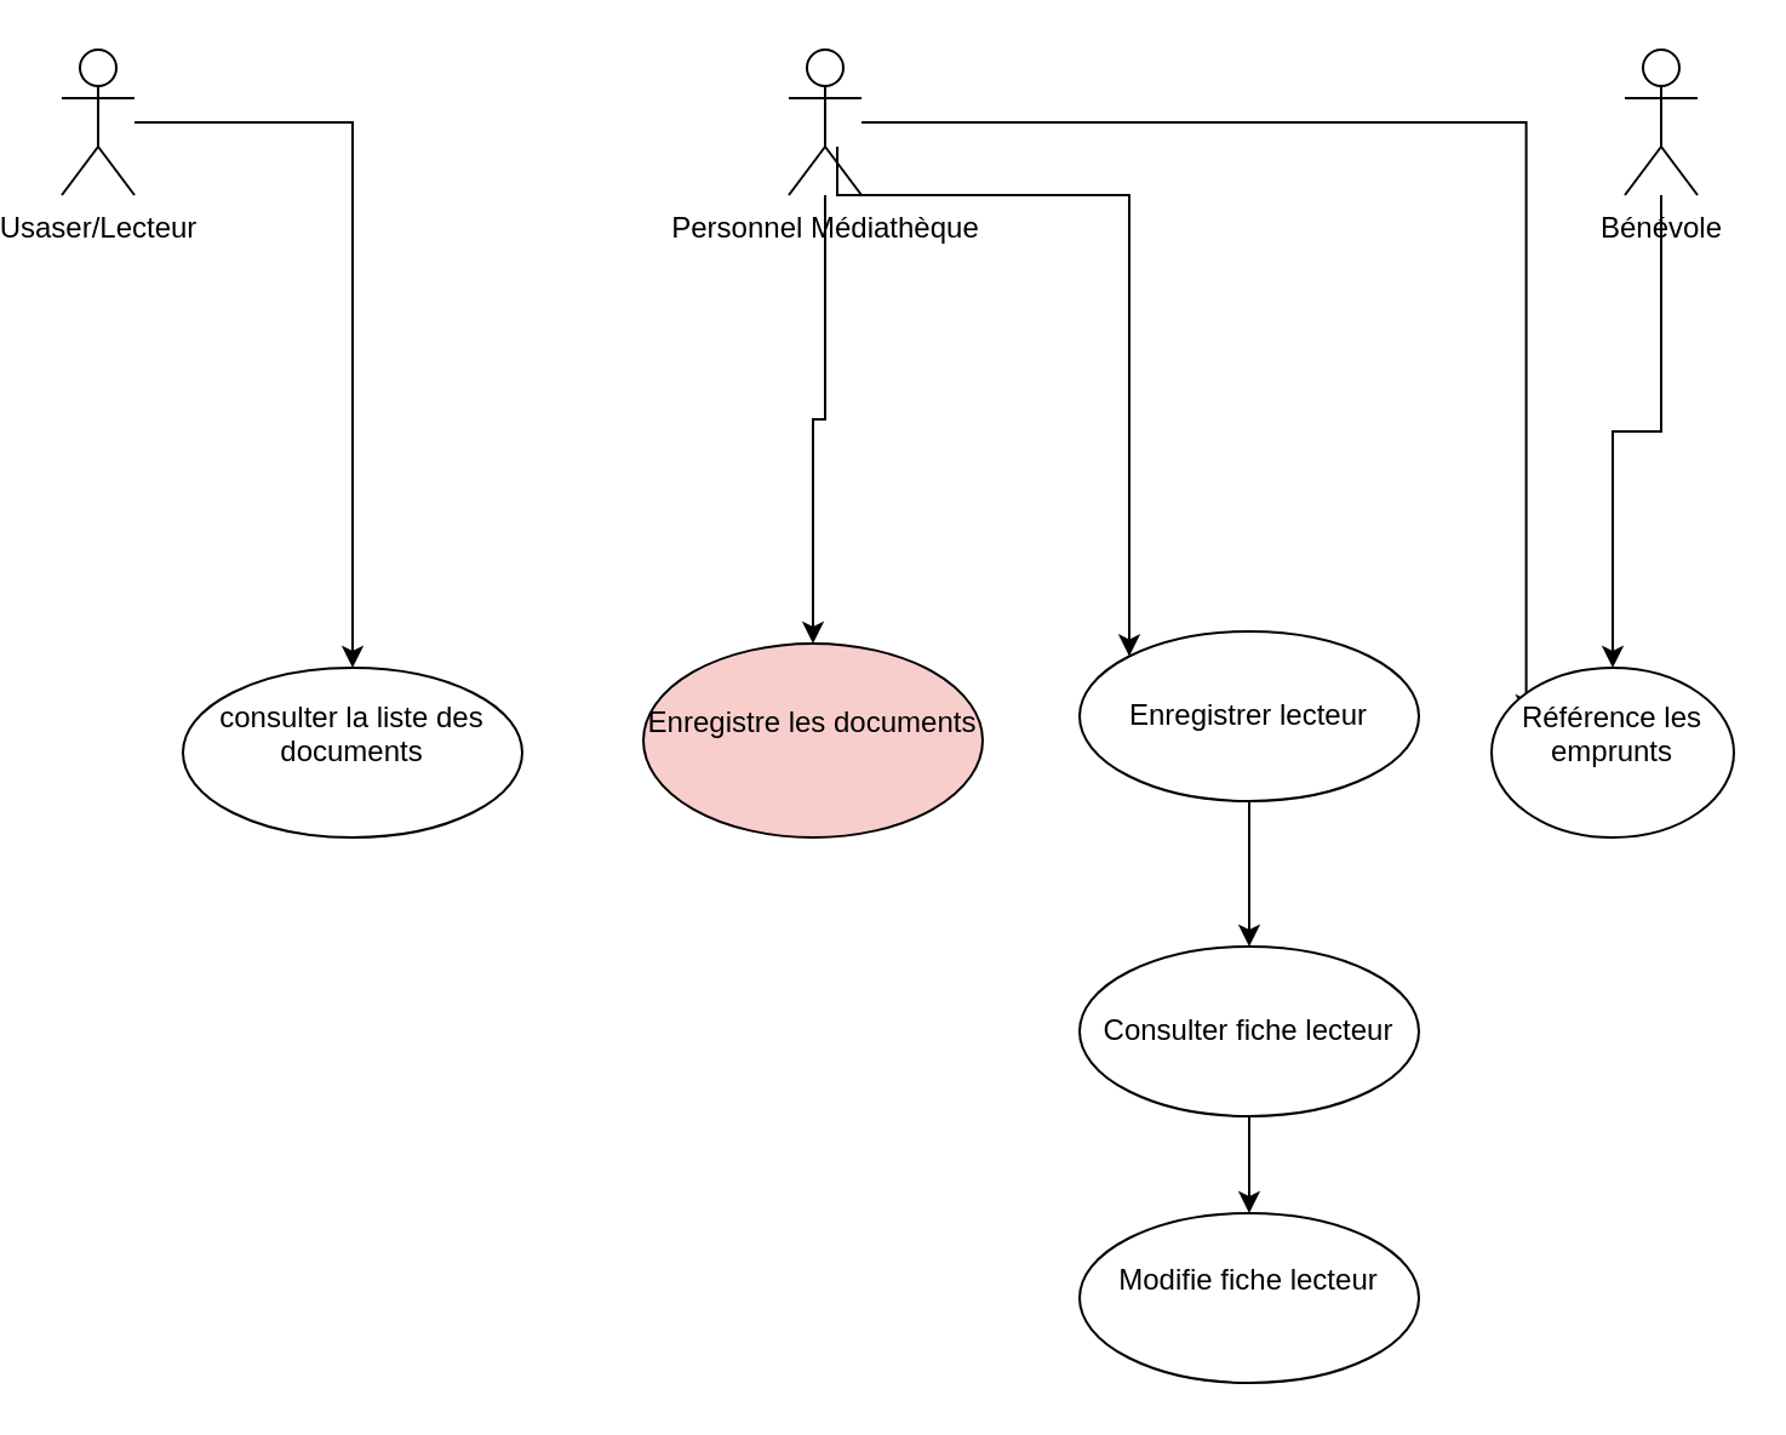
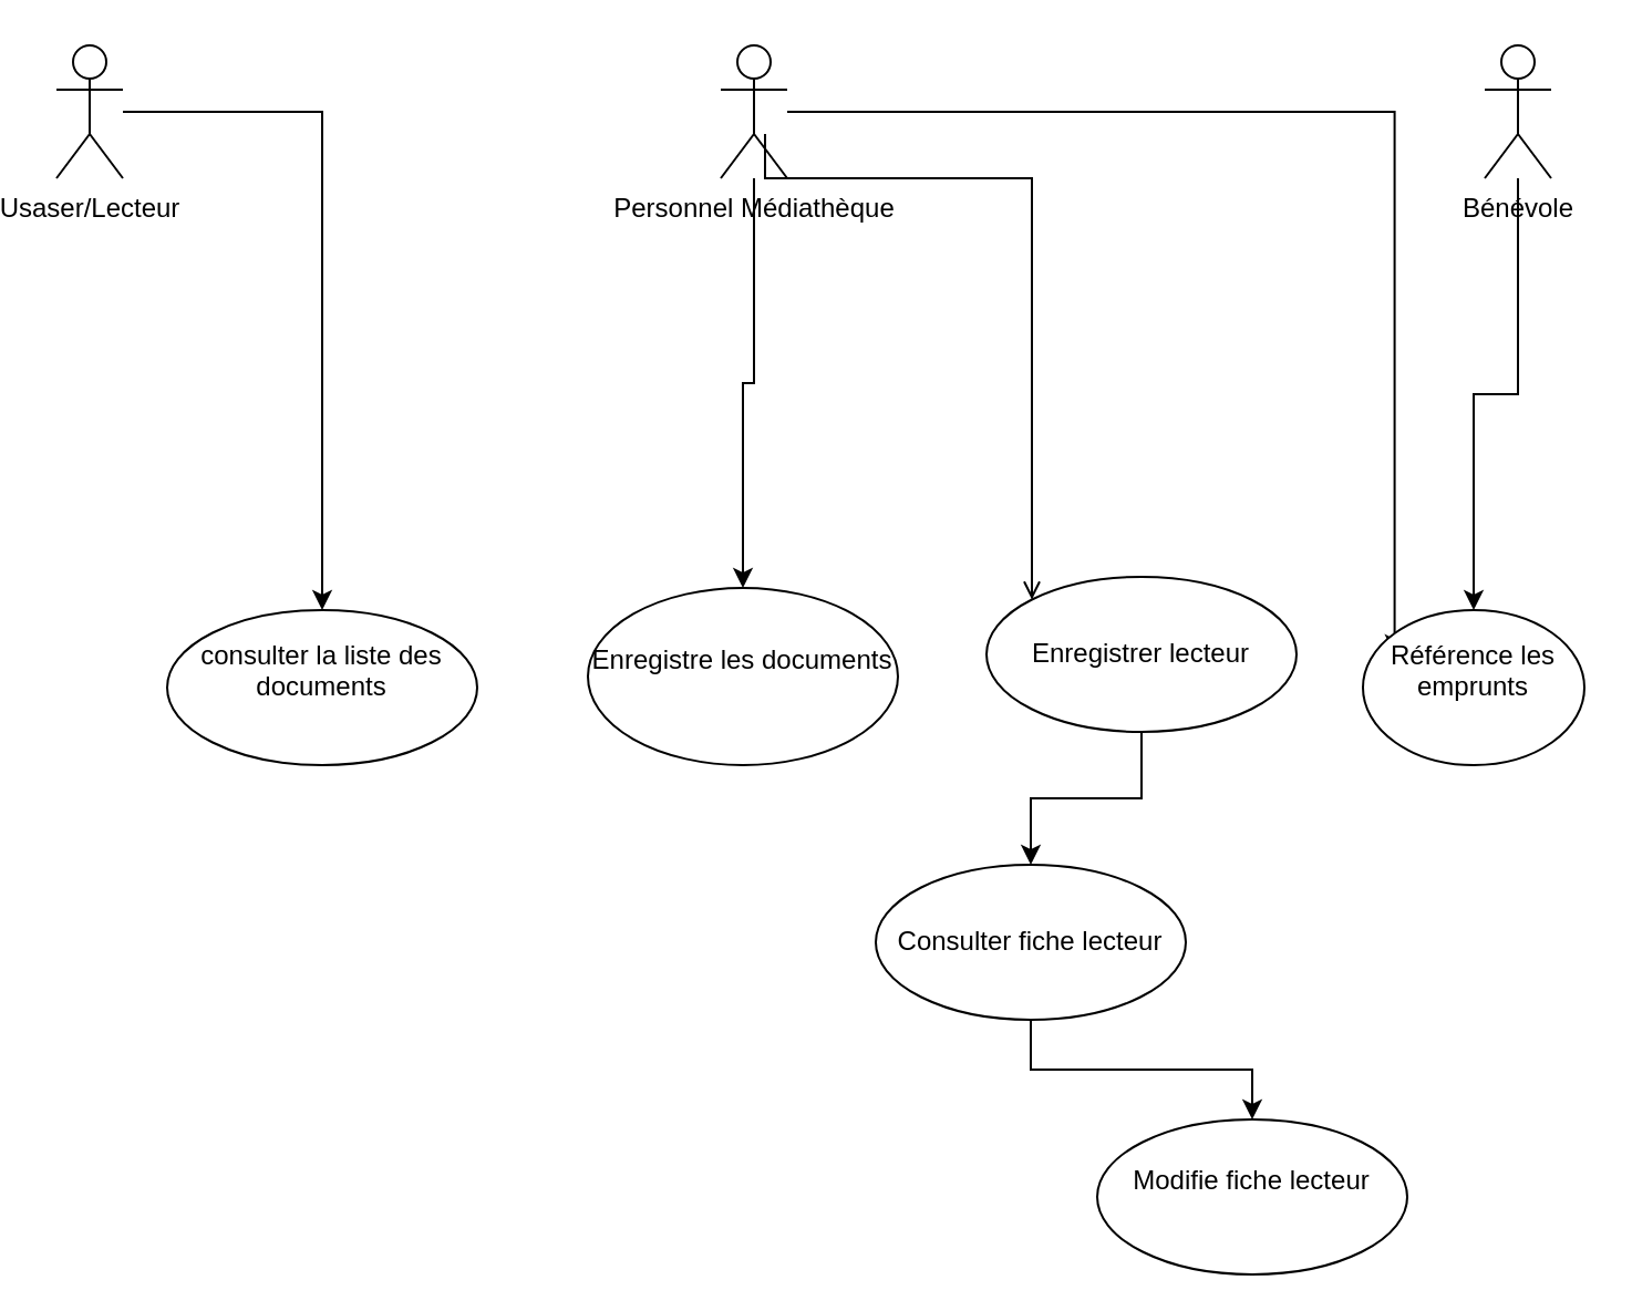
  <mxCell id="0" />
  <mxCell id="1" parent="0" />
  <mxCell id="2" style="edgeStyle=orthogonalEdgeStyle;rounded=0;orthogonalLoop=1;jettySize=auto;html=1;" edge="1" parent="1" source="3" target="12"><mxGeometry relative="1" as="geometry" /></mxCell>
  <mxCell id="3" value="&lt;div&gt;Bénévole&lt;/div&gt;&lt;div&gt;&lt;br&gt;&lt;/div&gt;" style="shape=umlActor;verticalLabelPosition=bottom;verticalAlign=top;html=1;" vertex="1" parent="1"><mxGeometry x="665" y="20" width="30" height="60" as="geometry" /></mxCell>
  <mxCell id="4" value="" style="edgeStyle=orthogonalEdgeStyle;rounded=0;orthogonalLoop=1;jettySize=auto;html=1;" edge="1" parent="1" source="5" target="11"><mxGeometry relative="1" as="geometry" /></mxCell>
  <mxCell id="5" value="&lt;div&gt;Usaser/Lecteur&lt;/div&gt;&lt;div&gt;&lt;br&gt;&lt;/div&gt;" style="shape=umlActor;verticalLabelPosition=bottom;verticalAlign=top;html=1;" vertex="1" parent="1"><mxGeometry x="20" y="20" width="30" height="60" as="geometry" /></mxCell>
- <mxCell id="6" style="edgeStyle=orthogonalEdgeStyle;rounded=0;orthogonalLoop=1;jettySize=auto;html=1;entryX=0;entryY=0;entryDx=0;entryDy=0;exitX=0.667;exitY=0.667;exitDx=0;exitDy=0;exitPerimeter=0;" edge="1" parent="1" source="9" target="14"><mxGeometry relative="1" as="geometry"><Array as="points"><mxPoint x="340" y="80" /><mxPoint x="461" y="80" /></Array></mxGeometry></mxCell>
+ <mxCell id="6" style="edgeStyle=orthogonalEdgeStyle;rounded=0;orthogonalLoop=1;jettySize=auto;html=1;entryX=0;entryY=0;entryDx=0;entryDy=0;exitX=0.667;exitY=0.667;exitDx=0;exitDy=0;exitPerimeter=0;endArrow=open;" edge="1" parent="1" source="9" target="14"><mxGeometry relative="1" as="geometry"><Array as="points"><mxPoint x="340" y="80" /><mxPoint x="461" y="80" /></Array></mxGeometry></mxCell>
  <mxCell id="7" style="edgeStyle=orthogonalEdgeStyle;rounded=0;orthogonalLoop=1;jettySize=auto;html=1;entryX=0.143;entryY=0.286;entryDx=0;entryDy=0;entryPerimeter=0;" edge="1" parent="1" source="9" target="12"><mxGeometry relative="1" as="geometry" /></mxCell>
  <mxCell id="8" style="edgeStyle=orthogonalEdgeStyle;rounded=0;orthogonalLoop=1;jettySize=auto;html=1;" edge="1" parent="1" source="9" target="10"><mxGeometry relative="1" as="geometry" /></mxCell>
  <mxCell id="9" value="&lt;div&gt;Personnel Médiathèque&lt;/div&gt;&lt;div&gt;&lt;br&gt;&lt;/div&gt;" style="shape=umlActor;verticalLabelPosition=bottom;verticalAlign=top;html=1;" vertex="1" parent="1"><mxGeometry x="320" y="20" width="30" height="60" as="geometry" /></mxCell>
- <mxCell id="10" value="&lt;div&gt;Enregistre les documents&lt;/div&gt;&lt;div&gt;&lt;br&gt;&lt;/div&gt;" style="ellipse;whiteSpace=wrap;html=1;fillColor=#f8cecc;" vertex="1" parent="1"><mxGeometry x="260" y="265" width="140" height="80" as="geometry" /></mxCell>
+ <mxCell id="10" value="&lt;div&gt;Enregistre les documents&lt;/div&gt;&lt;div&gt;&lt;br&gt;&lt;/div&gt;" style="ellipse;whiteSpace=wrap;html=1;" vertex="1" parent="1"><mxGeometry x="260" y="265" width="140" height="80" as="geometry" /></mxCell>
  <mxCell id="11" value="&lt;div&gt;consulter la liste des documents&lt;/div&gt;&lt;div&gt;&lt;br&gt;&lt;/div&gt;" style="ellipse;whiteSpace=wrap;html=1;" vertex="1" parent="1"><mxGeometry x="70" y="275" width="140" height="70" as="geometry" /></mxCell>
  <mxCell id="12" value="&lt;div&gt;Référence les emprunts&lt;/div&gt;&lt;div&gt;&lt;br&gt;&lt;/div&gt;" style="ellipse;whiteSpace=wrap;html=1;" vertex="1" parent="1"><mxGeometry x="610" y="275" width="100" height="70" as="geometry" /></mxCell>
  <mxCell id="13" style="edgeStyle=orthogonalEdgeStyle;rounded=0;orthogonalLoop=1;jettySize=auto;html=1;" edge="1" parent="1" source="14" target="16"><mxGeometry relative="1" as="geometry" /></mxCell>
  <mxCell id="14" value="Enregistrer lecteur" style="ellipse;whiteSpace=wrap;html=1;" vertex="1" parent="1"><mxGeometry x="440" y="260" width="140" height="70" as="geometry" /></mxCell>
  <mxCell id="15" style="edgeStyle=orthogonalEdgeStyle;rounded=0;orthogonalLoop=1;jettySize=auto;html=1;entryX=0.5;entryY=0;entryDx=0;entryDy=0;" edge="1" parent="1" source="16" target="17"><mxGeometry relative="1" as="geometry" /></mxCell>
- <mxCell id="16" value="Consulter fiche lecteur" style="ellipse;whiteSpace=wrap;html=1;" vertex="1" parent="1"><mxGeometry x="440" y="390" width="140" height="70" as="geometry" /></mxCell>
- <mxCell id="17" value="&lt;div&gt;Modifie fiche lecteur&lt;/div&gt;&lt;div&gt;&lt;br&gt;&lt;/div&gt;" style="ellipse;whiteSpace=wrap;html=1;" vertex="1" parent="1"><mxGeometry x="440" y="500" width="140" height="70" as="geometry" /></mxCell>
+ <mxCell id="16" value="Consulter fiche lecteur" style="ellipse;whiteSpace=wrap;html=1;" vertex="1" parent="1"><mxGeometry x="390" y="390" width="140" height="70" as="geometry" /></mxCell>
+ <mxCell id="17" value="&lt;div&gt;Modifie fiche lecteur&lt;/div&gt;&lt;div&gt;&lt;br&gt;&lt;/div&gt;" style="ellipse;whiteSpace=wrap;html=1;" vertex="1" parent="1"><mxGeometry x="490" y="505" width="140" height="70" as="geometry" /></mxCell>
